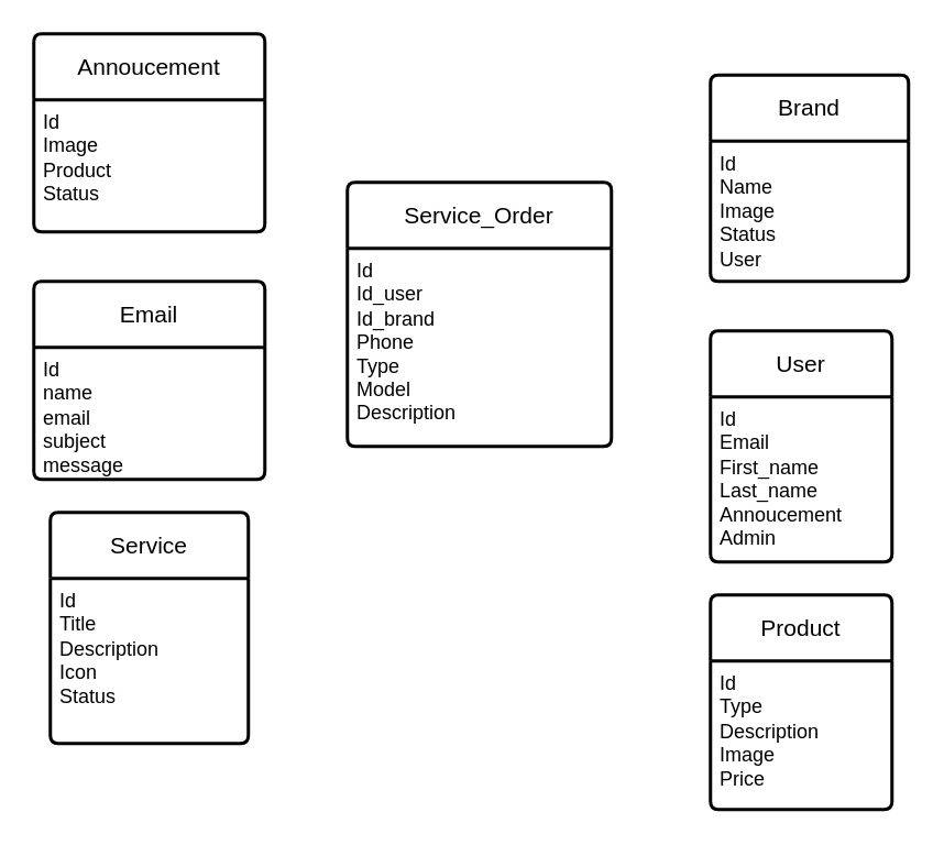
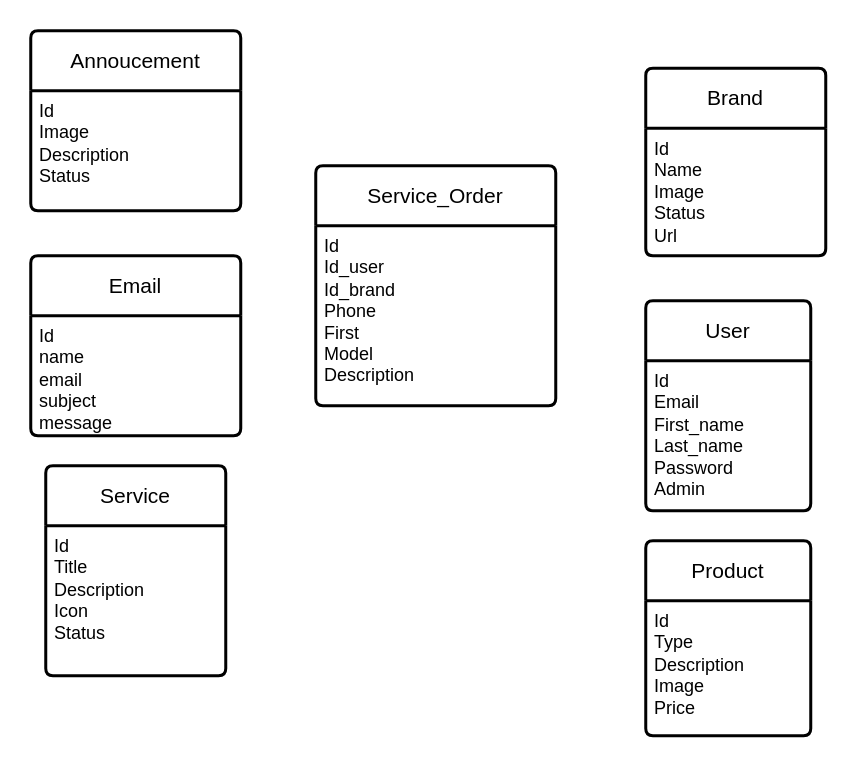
  <mxCell id="0" />
  <mxCell id="1" parent="0" />
  <mxCell id="2" value="Annoucement" style="swimlane;childLayout=stackLayout;horizontal=1;startSize=40;horizontalStack=0;rounded=1;fontSize=14;fontStyle=0;strokeWidth=2;resizeParent=0;resizeLast=1;shadow=0;dashed=0;align=center;arcSize=4;whiteSpace=wrap;html=1;" vertex="1" parent="1"><mxGeometry x="20" y="20" width="140" height="120" as="geometry" /></mxCell>
- <mxCell id="3" value="Id&lt;div&gt;Image&lt;/div&gt;&lt;div&gt;Product&lt;/div&gt;&lt;div&gt;Status&lt;/div&gt;" style="align=left;strokeColor=none;fillColor=none;spacingLeft=4;fontSize=12;verticalAlign=top;resizable=0;rotatable=0;part=1;html=1;" vertex="1" parent="2"><mxGeometry y="40" width="140" height="80" as="geometry" /></mxCell>
+ <mxCell id="3" value="Id&lt;div&gt;Image&lt;/div&gt;&lt;div&gt;Description&lt;/div&gt;&lt;div&gt;Status&lt;/div&gt;" style="align=left;strokeColor=none;fillColor=none;spacingLeft=4;fontSize=12;verticalAlign=top;resizable=0;rotatable=0;part=1;html=1;" vertex="1" parent="2"><mxGeometry y="40" width="140" height="80" as="geometry" /></mxCell>
  <mxCell id="4" value="Product" style="swimlane;childLayout=stackLayout;horizontal=1;startSize=40;horizontalStack=0;rounded=1;fontSize=14;fontStyle=0;strokeWidth=2;resizeParent=0;resizeLast=1;shadow=0;dashed=0;align=center;arcSize=4;whiteSpace=wrap;html=1;" vertex="1" parent="1"><mxGeometry x="430" y="360" width="110" height="130" as="geometry" /></mxCell>
  <mxCell id="5" value="Id&lt;div&gt;Type&lt;/div&gt;&lt;div&gt;Description&lt;br&gt;&lt;/div&gt;&lt;div&gt;Image&lt;/div&gt;&lt;div&gt;Price&lt;/div&gt;" style="align=left;strokeColor=none;fillColor=none;spacingLeft=4;fontSize=12;verticalAlign=top;resizable=0;rotatable=0;part=1;html=1;" vertex="1" parent="4"><mxGeometry y="40" width="110" height="90" as="geometry" /></mxCell>
  <mxCell id="6" value="Brand" style="swimlane;childLayout=stackLayout;horizontal=1;startSize=40;horizontalStack=0;rounded=1;fontSize=14;fontStyle=0;strokeWidth=2;resizeParent=0;resizeLast=1;shadow=0;dashed=0;align=center;arcSize=4;whiteSpace=wrap;html=1;" vertex="1" parent="1"><mxGeometry x="430" y="45" width="120" height="125" as="geometry" /></mxCell>
- <mxCell id="7" value="Id&lt;div&gt;Name&lt;/div&gt;&lt;div&gt;Image&lt;/div&gt;&lt;div&gt;Status&lt;/div&gt;&lt;div&gt;User&lt;/div&gt;" style="align=left;strokeColor=none;fillColor=none;spacingLeft=4;fontSize=12;verticalAlign=top;resizable=0;rotatable=0;part=1;html=1;" vertex="1" parent="6"><mxGeometry y="40" width="120" height="85" as="geometry" /></mxCell>
+ <mxCell id="7" value="Id&lt;div&gt;Name&lt;/div&gt;&lt;div&gt;Image&lt;/div&gt;&lt;div&gt;Status&lt;/div&gt;&lt;div&gt;Url&lt;/div&gt;" style="align=left;strokeColor=none;fillColor=none;spacingLeft=4;fontSize=12;verticalAlign=top;resizable=0;rotatable=0;part=1;html=1;" vertex="1" parent="6"><mxGeometry y="40" width="120" height="85" as="geometry" /></mxCell>
  <mxCell id="8" value="Service" style="swimlane;childLayout=stackLayout;horizontal=1;startSize=40;horizontalStack=0;rounded=1;fontSize=14;fontStyle=0;strokeWidth=2;resizeParent=0;resizeLast=1;shadow=0;dashed=0;align=center;arcSize=4;whiteSpace=wrap;html=1;" vertex="1" parent="1"><mxGeometry x="30" y="310" width="120" height="140" as="geometry" /></mxCell>
  <mxCell id="9" value="Id&lt;div&gt;Title&lt;/div&gt;&lt;div&gt;Description&lt;br&gt;&lt;/div&gt;&lt;div&gt;Icon&lt;/div&gt;&lt;div&gt;Status&lt;/div&gt;" style="align=left;strokeColor=none;fillColor=none;spacingLeft=4;fontSize=12;verticalAlign=top;resizable=0;rotatable=0;part=1;html=1;" vertex="1" parent="8"><mxGeometry y="40" width="120" height="100" as="geometry" /></mxCell>
  <mxCell id="10" value="User" style="swimlane;childLayout=stackLayout;horizontal=1;startSize=40;horizontalStack=0;rounded=1;fontSize=14;fontStyle=0;strokeWidth=2;resizeParent=0;resizeLast=1;shadow=0;dashed=0;align=center;arcSize=4;whiteSpace=wrap;html=1;" vertex="1" parent="1"><mxGeometry x="430" y="200" width="110" height="140" as="geometry" /></mxCell>
- <mxCell id="11" value="Id&lt;div&gt;Email&lt;/div&gt;&lt;div&gt;First_name&lt;/div&gt;&lt;div&gt;Last_name&lt;/div&gt;&lt;div&gt;Annoucement&lt;/div&gt;&lt;div&gt;Admin&lt;/div&gt;" style="align=left;strokeColor=none;fillColor=none;spacingLeft=4;fontSize=12;verticalAlign=top;resizable=0;rotatable=0;part=1;html=1;" vertex="1" parent="10"><mxGeometry y="40" width="110" height="100" as="geometry" /></mxCell>
+ <mxCell id="11" value="Id&lt;div&gt;Email&lt;/div&gt;&lt;div&gt;First_name&lt;/div&gt;&lt;div&gt;Last_name&lt;/div&gt;&lt;div&gt;Password&lt;/div&gt;&lt;div&gt;Admin&lt;/div&gt;" style="align=left;strokeColor=none;fillColor=none;spacingLeft=4;fontSize=12;verticalAlign=top;resizable=0;rotatable=0;part=1;html=1;" vertex="1" parent="10"><mxGeometry y="40" width="110" height="100" as="geometry" /></mxCell>
  <mxCell id="12" value="Service_Order" style="swimlane;childLayout=stackLayout;horizontal=1;startSize=40;horizontalStack=0;rounded=1;fontSize=14;fontStyle=0;strokeWidth=2;resizeParent=0;resizeLast=1;shadow=0;dashed=0;align=center;arcSize=4;whiteSpace=wrap;html=1;" vertex="1" parent="1"><mxGeometry x="210" y="110" width="160" height="160" as="geometry" /></mxCell>
- <mxCell id="13" value="Id&lt;div&gt;Id_user&lt;/div&gt;&lt;div&gt;Id_brand&lt;/div&gt;&lt;div&gt;Phone&lt;/div&gt;&lt;div&gt;Type&lt;/div&gt;&lt;div&gt;Model&lt;/div&gt;&lt;div&gt;Description&lt;/div&gt;" style="align=left;strokeColor=none;fillColor=none;spacingLeft=4;fontSize=12;verticalAlign=top;resizable=0;rotatable=0;part=1;html=1;" vertex="1" parent="12"><mxGeometry y="40" width="160" height="120" as="geometry" /></mxCell>
+ <mxCell id="13" value="Id&lt;div&gt;Id_user&lt;/div&gt;&lt;div&gt;Id_brand&lt;/div&gt;&lt;div&gt;Phone&lt;/div&gt;&lt;div&gt;First&lt;/div&gt;&lt;div&gt;Model&lt;/div&gt;&lt;div&gt;Description&lt;/div&gt;" style="align=left;strokeColor=none;fillColor=none;spacingLeft=4;fontSize=12;verticalAlign=top;resizable=0;rotatable=0;part=1;html=1;" vertex="1" parent="12"><mxGeometry y="40" width="160" height="120" as="geometry" /></mxCell>
  <mxCell id="14" value="Email" style="swimlane;childLayout=stackLayout;horizontal=1;startSize=40;horizontalStack=0;rounded=1;fontSize=14;fontStyle=0;strokeWidth=2;resizeParent=0;resizeLast=1;shadow=0;dashed=0;align=center;arcSize=4;whiteSpace=wrap;html=1;" vertex="1" parent="1"><mxGeometry x="20" y="170" width="140" height="120" as="geometry" /></mxCell>
  <mxCell id="15" value="Id&lt;div&gt;name&lt;/div&gt;&lt;div&gt;email&lt;/div&gt;&lt;div&gt;subject&lt;/div&gt;&lt;div&gt;message&lt;/div&gt;" style="align=left;strokeColor=none;fillColor=none;spacingLeft=4;fontSize=12;verticalAlign=top;resizable=0;rotatable=0;part=1;html=1;" vertex="1" parent="14"><mxGeometry y="40" width="140" height="80" as="geometry" /></mxCell>
